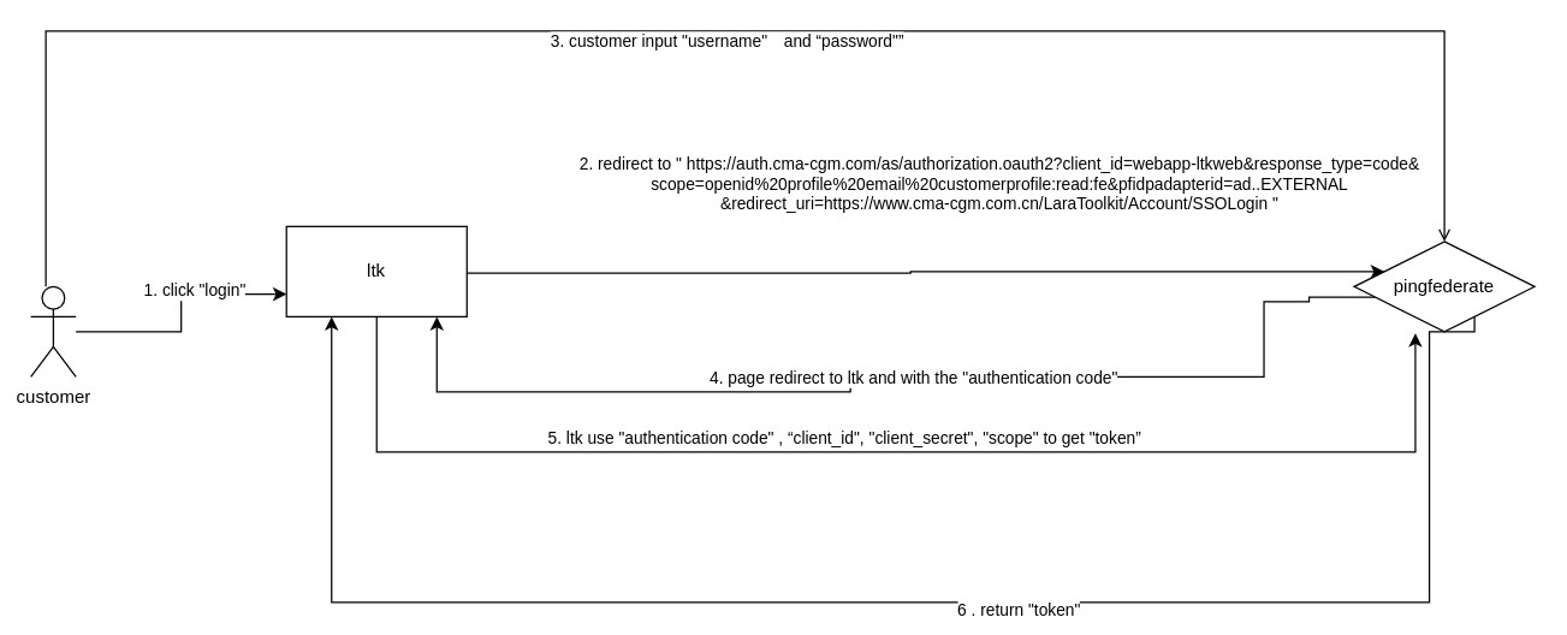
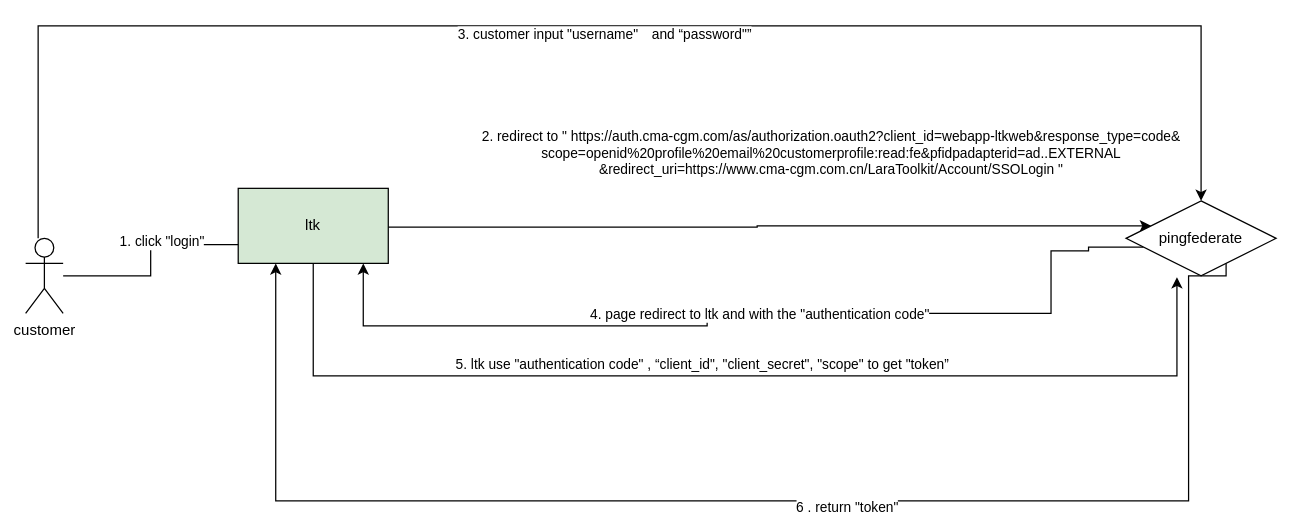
  <mxCell id="0" />
  <mxCell id="1" parent="0" />
  <mxCell id="2" value="" style="edgeStyle=orthogonalEdgeStyle;rounded=0;orthogonalLoop=1;jettySize=auto;html=1;exitX=0.95;exitY=0.517;exitDx=0;exitDy=0;entryX=0;entryY=0.25;entryDx=0;entryDy=0;exitPerimeter=0;" edge="1" parent="1" source="6" target="11"><mxGeometry relative="1" as="geometry"><mxPoint x="320" y="200" as="sourcePoint" /><mxPoint x="810" y="200" as="targetPoint" /></mxGeometry></mxCell>
  <mxCell id="3" value="2. redirect to &quot; https://auth.cma-cgm.com/as/authorization.oauth2?client_id=webapp-ltkweb&amp;amp;response_type=code&amp;amp;&lt;br&gt;scope=openid%20profile%20email%20customerprofile:read:fe&amp;amp;pfidpadapterid=ad..EXTERNAL&lt;br&gt;&amp;amp;redirect_uri=https://www.cma-cgm.com.cn/LaraToolkit/Account/SSOLogin &quot;" style="edgeLabel;html=1;align=center;verticalAlign=middle;resizable=0;points=[];" vertex="1" connectable="0" parent="2"><mxGeometry x="-0.067" y="-2" relative="1" as="geometry"><mxPoint x="71" y="-62" as="offset" /></mxGeometry></mxCell>
  <mxCell id="4" style="edgeStyle=orthogonalEdgeStyle;rounded=0;orthogonalLoop=1;jettySize=auto;html=1;entryX=0.339;entryY=1.017;entryDx=0;entryDy=0;entryPerimeter=0;" edge="1" parent="1" source="6" target="11"><mxGeometry relative="1" as="geometry"><Array as="points"><mxPoint x="250" y="300" /><mxPoint x="941" y="300" /></Array></mxGeometry></mxCell>
  <mxCell id="5" value="5. ltk use &quot;authentication code&quot; , “client_id&quot;, &quot;client_secret&quot;, &quot;scope&quot; to get &quot;token”" style="edgeLabel;html=1;align=center;verticalAlign=middle;resizable=0;points=[];" vertex="1" connectable="0" parent="4"><mxGeometry x="-0.435" y="2" relative="1" as="geometry"><mxPoint x="157" y="-8" as="offset" /></mxGeometry></mxCell>
- <mxCell id="6" value="ltk" style="rounded=0;whiteSpace=wrap;html=1;" vertex="1" parent="1"><mxGeometry x="190" y="150" width="120" height="60" as="geometry" /></mxCell>
+ <mxCell id="6" value="ltk" style="rounded=0;whiteSpace=wrap;html=1;fillColor=#d5e8d4;" vertex="1" parent="1"><mxGeometry x="190" y="150" width="120" height="60" as="geometry" /></mxCell>
  <mxCell id="7" style="edgeStyle=orthogonalEdgeStyle;rounded=0;orthogonalLoop=1;jettySize=auto;html=1;" edge="1" parent="1" source="11"><mxGeometry relative="1" as="geometry"><mxPoint x="830" y="200" as="sourcePoint" /><mxPoint x="290" y="210" as="targetPoint" /><Array as="points"><mxPoint x="870" y="197" /><mxPoint x="870" y="200" /><mxPoint x="840" y="200" /><mxPoint x="840" y="250" /><mxPoint x="565" y="250" /><mxPoint x="565" y="260" /><mxPoint x="290" y="260" /><mxPoint x="290" y="210" /></Array></mxGeometry></mxCell>
  <mxCell id="8" value="4. page redirect to ltk and with the &quot;authentication code&quot;" style="edgeLabel;html=1;align=center;verticalAlign=middle;resizable=0;points=[];" vertex="1" connectable="0" parent="7"><mxGeometry x="-0.02" relative="1" as="geometry"><mxPoint as="offset" /></mxGeometry></mxCell>
  <mxCell id="9" style="edgeStyle=orthogonalEdgeStyle;rounded=0;orthogonalLoop=1;jettySize=auto;html=1;entryX=0.25;entryY=1;entryDx=0;entryDy=0;exitX=0.75;exitY=1;exitDx=0;exitDy=0;" edge="1" parent="1" source="11" target="6"><mxGeometry relative="1" as="geometry"><mxPoint x="950" y="550" as="sourcePoint" /><mxPoint x="240" y="540" as="targetPoint" /><Array as="points"><mxPoint x="950" y="220" /><mxPoint x="950" y="400" /><mxPoint x="220" y="400" /></Array></mxGeometry></mxCell>
  <mxCell id="10" value="6 . return &quot;token&quot;" style="edgeLabel;html=1;align=center;verticalAlign=middle;resizable=0;points=[];" vertex="1" connectable="0" parent="9"><mxGeometry x="-0.134" y="4" relative="1" as="geometry"><mxPoint as="offset" /></mxGeometry></mxCell>
  <mxCell id="11" value="pingfederate" style="rhombus;whiteSpace=wrap;html=1;" vertex="1" parent="1"><mxGeometry x="900" y="160" width="120" height="60" as="geometry" /></mxCell>
- <mxCell id="12" style="edgeStyle=orthogonalEdgeStyle;rounded=0;orthogonalLoop=1;jettySize=auto;html=1;entryX=0;entryY=0.75;entryDx=0;entryDy=0;" edge="1" parent="1" source="16" target="6"><mxGeometry relative="1" as="geometry" /></mxCell>
+ <mxCell id="12" style="edgeStyle=orthogonalEdgeStyle;rounded=0;orthogonalLoop=1;jettySize=auto;html=1;entryX=0;entryY=0.75;entryDx=0;entryDy=0;endArrow=none;" edge="1" parent="1" source="16" target="6"><mxGeometry relative="1" as="geometry" /></mxCell>
  <mxCell id="13" value="1. click &quot;login&quot;" style="edgeLabel;html=1;align=center;verticalAlign=middle;resizable=0;points=[];" vertex="1" connectable="0" parent="12"><mxGeometry x="0.248" y="3" relative="1" as="geometry"><mxPoint as="offset" /></mxGeometry></mxCell>
- <mxCell id="14" style="edgeStyle=orthogonalEdgeStyle;rounded=0;orthogonalLoop=1;jettySize=auto;html=1;endArrow=open;" edge="1" parent="1" source="16" target="11"><mxGeometry relative="1" as="geometry"><mxPoint x="30" y="250" as="sourcePoint" /><mxPoint x="948.04" y="338.98" as="targetPoint" /><Array as="points"><mxPoint x="30" y="20" /><mxPoint x="960" y="20" /></Array></mxGeometry></mxCell>
+ <mxCell id="14" style="edgeStyle=orthogonalEdgeStyle;rounded=0;orthogonalLoop=1;jettySize=auto;html=1;" edge="1" parent="1" source="16" target="11"><mxGeometry relative="1" as="geometry"><mxPoint x="30" y="250" as="sourcePoint" /><mxPoint x="948.04" y="338.98" as="targetPoint" /><Array as="points"><mxPoint x="30" y="20" /><mxPoint x="960" y="20" /></Array></mxGeometry></mxCell>
  <mxCell id="15" value="3. customer input &quot;username&quot;　and “password&quot;”" style="edgeLabel;html=1;align=center;verticalAlign=middle;resizable=0;points=[];" vertex="1" connectable="0" parent="14"><mxGeometry x="0.004" y="-6" relative="1" as="geometry"><mxPoint as="offset" /></mxGeometry></mxCell>
  <mxCell id="16" value="customer" style="shape=umlActor;verticalLabelPosition=bottom;verticalAlign=top;html=1;outlineConnect=0;" vertex="1" parent="1"><mxGeometry x="20" y="190" width="30" height="60" as="geometry" /></mxCell>
